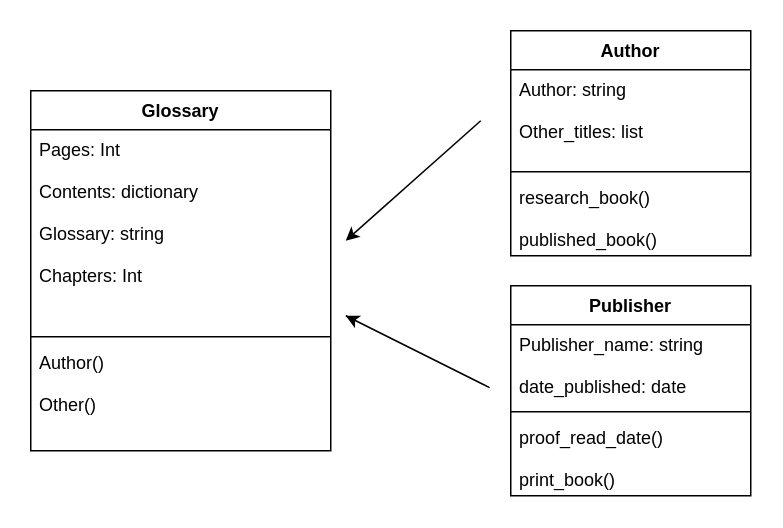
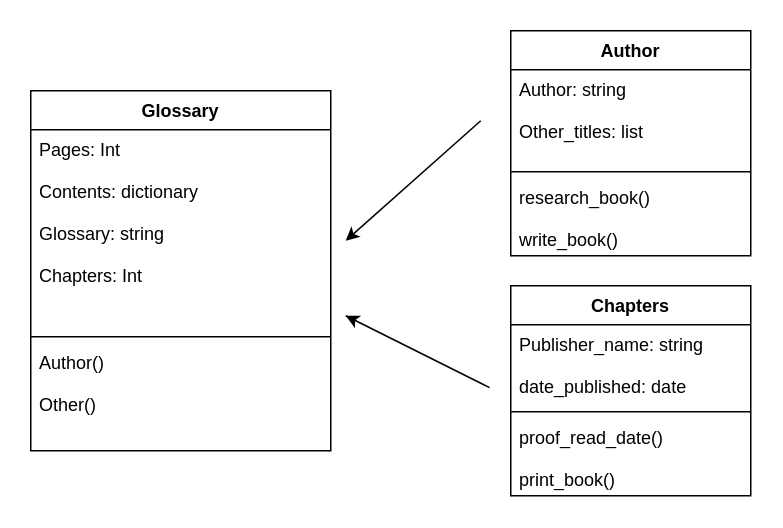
  <mxCell id="0" />
  <mxCell id="1" parent="0" />
  <mxCell id="2" value="Author" style="swimlane;fontStyle=1;align=center;verticalAlign=top;childLayout=stackLayout;horizontal=1;startSize=26;horizontalStack=0;resizeParent=1;resizeParentMax=0;resizeLast=0;collapsible=1;marginBottom=0;" vertex="1" parent="1"><mxGeometry x="340" y="20" width="160" height="150" as="geometry" /></mxCell>
  <mxCell id="3" value="Author: string&#10;&#10;Other_titles: list" style="text;strokeColor=none;fillColor=none;align=left;verticalAlign=top;spacingLeft=4;spacingRight=4;overflow=hidden;rotatable=0;points=[[0,0.5],[1,0.5]];portConstraint=eastwest;" vertex="1" parent="2"><mxGeometry y="26" width="160" height="64" as="geometry" /></mxCell>
  <mxCell id="4" value="" style="line;strokeWidth=1;fillColor=none;align=left;verticalAlign=middle;spacingTop=-1;spacingLeft=3;spacingRight=3;rotatable=0;labelPosition=right;points=[];portConstraint=eastwest;" vertex="1" parent="2"><mxGeometry y="90" width="160" height="8" as="geometry" /></mxCell>
- <mxCell id="5" value="research_book()&#10;&#10;published_book()" style="text;strokeColor=none;fillColor=none;align=left;verticalAlign=top;spacingLeft=4;spacingRight=4;overflow=hidden;rotatable=0;points=[[0,0.5],[1,0.5]];portConstraint=eastwest;" vertex="1" parent="2"><mxGeometry y="98" width="160" height="52" as="geometry" /></mxCell>
+ <mxCell id="5" value="research_book()&#10;&#10;write_book()" style="text;strokeColor=none;fillColor=none;align=left;verticalAlign=top;spacingLeft=4;spacingRight=4;overflow=hidden;rotatable=0;points=[[0,0.5],[1,0.5]];portConstraint=eastwest;" vertex="1" parent="2"><mxGeometry y="98" width="160" height="52" as="geometry" /></mxCell>
  <mxCell id="6" value="" style="endArrow=classic;html=1;" edge="1" parent="1"><mxGeometry width="50" height="50" relative="1" as="geometry"><mxPoint x="230" y="210" as="sourcePoint" /><mxPoint x="230" y="210" as="targetPoint" /><Array as="points"><mxPoint x="330" y="260" /></Array></mxGeometry></mxCell>
  <mxCell id="7" value="" style="endArrow=classic;html=1;" edge="1" parent="1"><mxGeometry width="50" height="50" relative="1" as="geometry"><mxPoint x="320" y="80" as="sourcePoint" /><mxPoint x="230" y="160" as="targetPoint" /></mxGeometry></mxCell>
- <mxCell id="8" value="Publisher" style="swimlane;fontStyle=1;align=center;verticalAlign=top;childLayout=stackLayout;horizontal=1;startSize=26;horizontalStack=0;resizeParent=1;resizeParentMax=0;resizeLast=0;collapsible=1;marginBottom=0;" vertex="1" parent="1"><mxGeometry x="340" y="190" width="160" height="140" as="geometry" /></mxCell>
+ <mxCell id="8" value="Chapters" style="swimlane;fontStyle=1;align=center;verticalAlign=top;childLayout=stackLayout;horizontal=1;startSize=26;horizontalStack=0;resizeParent=1;resizeParentMax=0;resizeLast=0;collapsible=1;marginBottom=0;" vertex="1" parent="1"><mxGeometry x="340" y="190" width="160" height="140" as="geometry" /></mxCell>
  <mxCell id="9" value="Publisher_name: string&#10;&#10;date_published: date" style="text;strokeColor=none;fillColor=none;align=left;verticalAlign=top;spacingLeft=4;spacingRight=4;overflow=hidden;rotatable=0;points=[[0,0.5],[1,0.5]];portConstraint=eastwest;" vertex="1" parent="8"><mxGeometry y="26" width="160" height="54" as="geometry" /></mxCell>
  <mxCell id="10" value="" style="line;strokeWidth=1;fillColor=none;align=left;verticalAlign=middle;spacingTop=-1;spacingLeft=3;spacingRight=3;rotatable=0;labelPosition=right;points=[];portConstraint=eastwest;" vertex="1" parent="8"><mxGeometry y="80" width="160" height="8" as="geometry" /></mxCell>
  <mxCell id="11" value="proof_read_date()&#10;&#10;print_book()" style="text;strokeColor=none;fillColor=none;align=left;verticalAlign=top;spacingLeft=4;spacingRight=4;overflow=hidden;rotatable=0;points=[[0,0.5],[1,0.5]];portConstraint=eastwest;" vertex="1" parent="8"><mxGeometry y="88" width="160" height="52" as="geometry" /></mxCell>
  <mxCell id="12" value="Glossary" style="swimlane;fontStyle=1;align=center;verticalAlign=top;childLayout=stackLayout;horizontal=1;startSize=26;horizontalStack=0;resizeParent=1;resizeParentMax=0;resizeLast=0;collapsible=1;marginBottom=0;" vertex="1" parent="1"><mxGeometry x="20" y="60" width="200" height="240" as="geometry" /></mxCell>
  <mxCell id="13" value="Pages: Int&#10;&#10;Contents: dictionary&#10;&#10;Glossary: string&#10;&#10;Chapters: Int&#10;&#10;" style="text;strokeColor=none;fillColor=none;align=left;verticalAlign=top;spacingLeft=4;spacingRight=4;overflow=hidden;rotatable=0;points=[[0,0.5],[1,0.5]];portConstraint=eastwest;" vertex="1" parent="12"><mxGeometry y="26" width="200" height="134" as="geometry" /></mxCell>
  <mxCell id="14" value="" style="line;strokeWidth=1;fillColor=none;align=left;verticalAlign=middle;spacingTop=-1;spacingLeft=3;spacingRight=3;rotatable=0;labelPosition=right;points=[];portConstraint=eastwest;" vertex="1" parent="12"><mxGeometry y="160" width="200" height="8" as="geometry" /></mxCell>
  <mxCell id="15" value="Author()&#10;&#10;Other()" style="text;strokeColor=none;fillColor=none;align=left;verticalAlign=top;spacingLeft=4;spacingRight=4;overflow=hidden;rotatable=0;points=[[0,0.5],[1,0.5]];portConstraint=eastwest;" vertex="1" parent="12"><mxGeometry y="168" width="200" height="72" as="geometry" /></mxCell>
